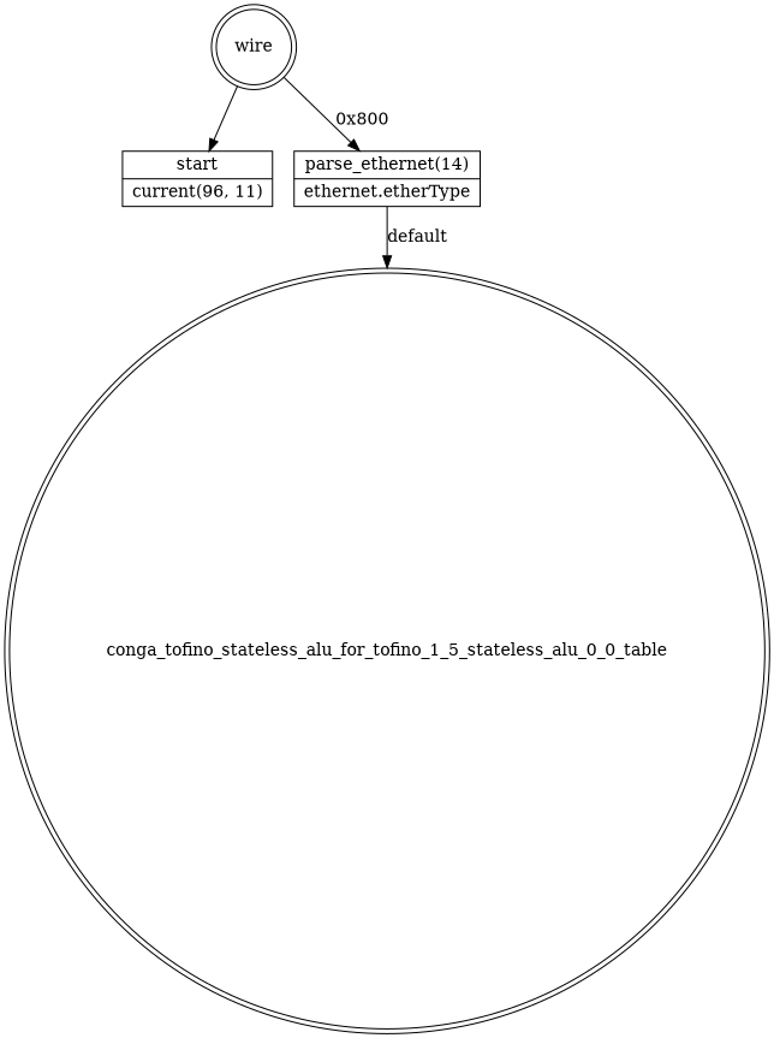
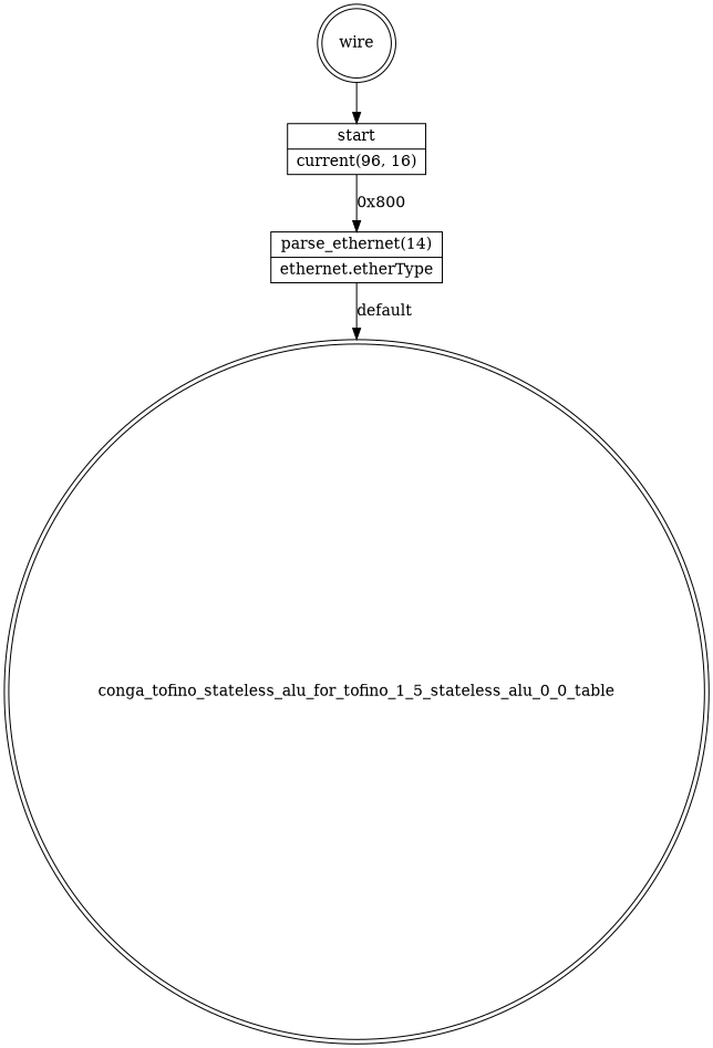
  digraph {
    node [shape=doublecircle]
    wire
-   n2 [label="{start | {current(96, 11)}}" shape=record]
+   n2 [label="{start | {current(96, 16)}}" shape=record]
    n3 [label="{parse_ethernet(14) | {ethernet.etherType}}" shape=record]
    n4 [label=conga_tofino_stateless_alu_for_tofino_1_5_stateless_alu_0_0_table]
    wire -> n2
-   wire -> n3 [label="0x800"]
+   n2 -> n3 [label="0x800"]
    n3 -> n4 [label=default]
  }
